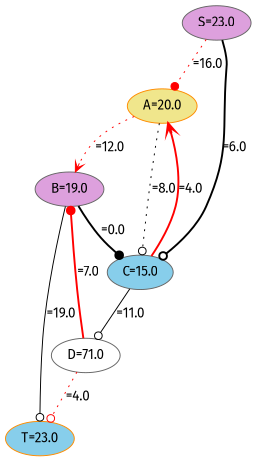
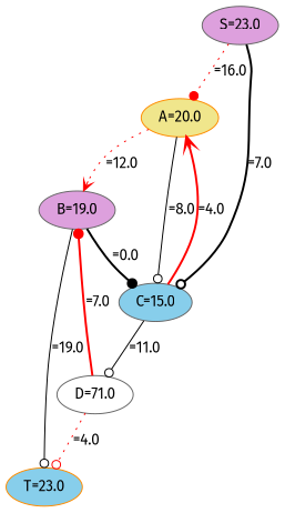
  strict digraph {
    fontname="Fira Sans"
    node [color=gray40 fillcolor=plum fontname="Fira Sans" style=filled]
    edge [arrowhead=odot fontname="Fira Sans" style=dotted]
    n1 [color=darkorange fillcolor=khaki label="A=20.0"]
    n2 [label="B=19.0"]
    n3 [fillcolor=skyblue label="C=15.0"]
    n4 [color=darkorange fillcolor=skyblue label="T=23.0"]
    n5 [fillcolor=white label="D=71.0"]
    n6 [label="S=23.0"]
    n1 -> n2 [arrowhead=vee color=red label="=12.0"]
-   n1 -> n3 [label="=8.0"]
+   n1 -> n3 [label="=8.0" style=solid]
    n2 -> n3 [arrowhead=dot label="=0.0" style=bold]
    n2 -> n4 [label="=19.0" style=solid]
    n3 -> n1 [arrowhead=vee color=red label="=4.0" style=bold]
    n3 -> n5 [label="=11.0" style=solid]
    n5 -> n2 [arrowhead=dot color=red label="=7.0" style=bold]
    n5 -> n4 [color=red label="=4.0"]
    n6 -> n1 [arrowhead=dot color=red label="=16.0"]
-   n6 -> n3 [label="=6.0" style=bold]
+   n6 -> n3 [label="=7.0" style=bold]
  }
